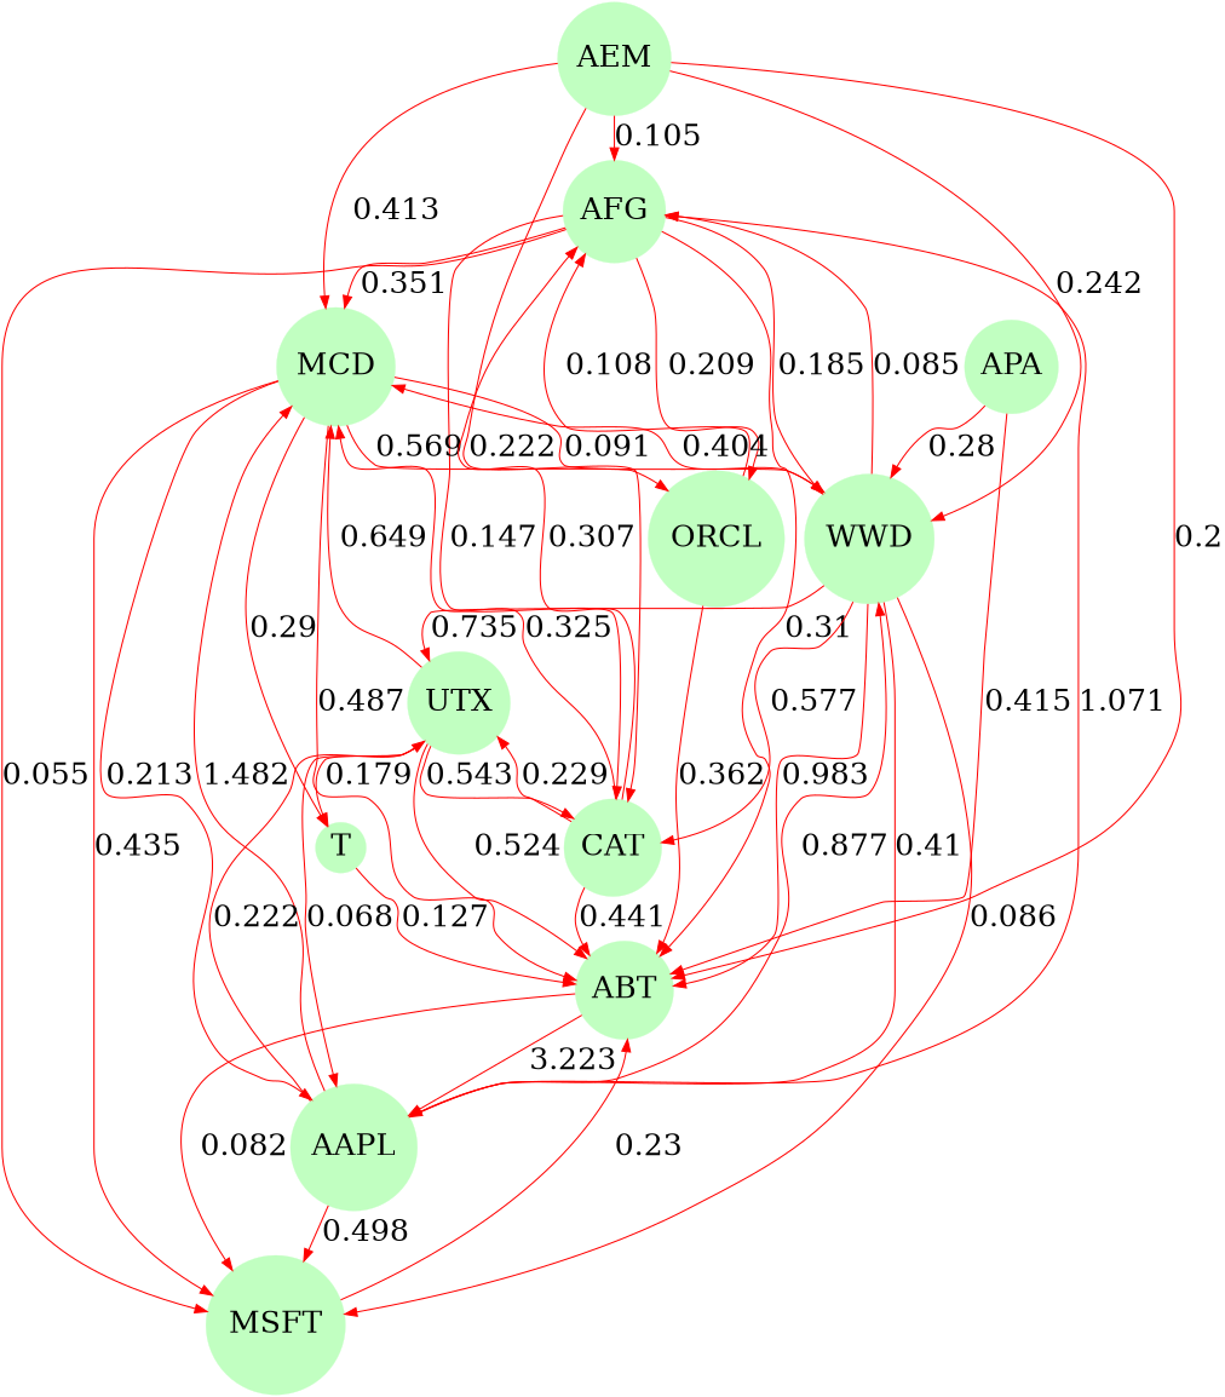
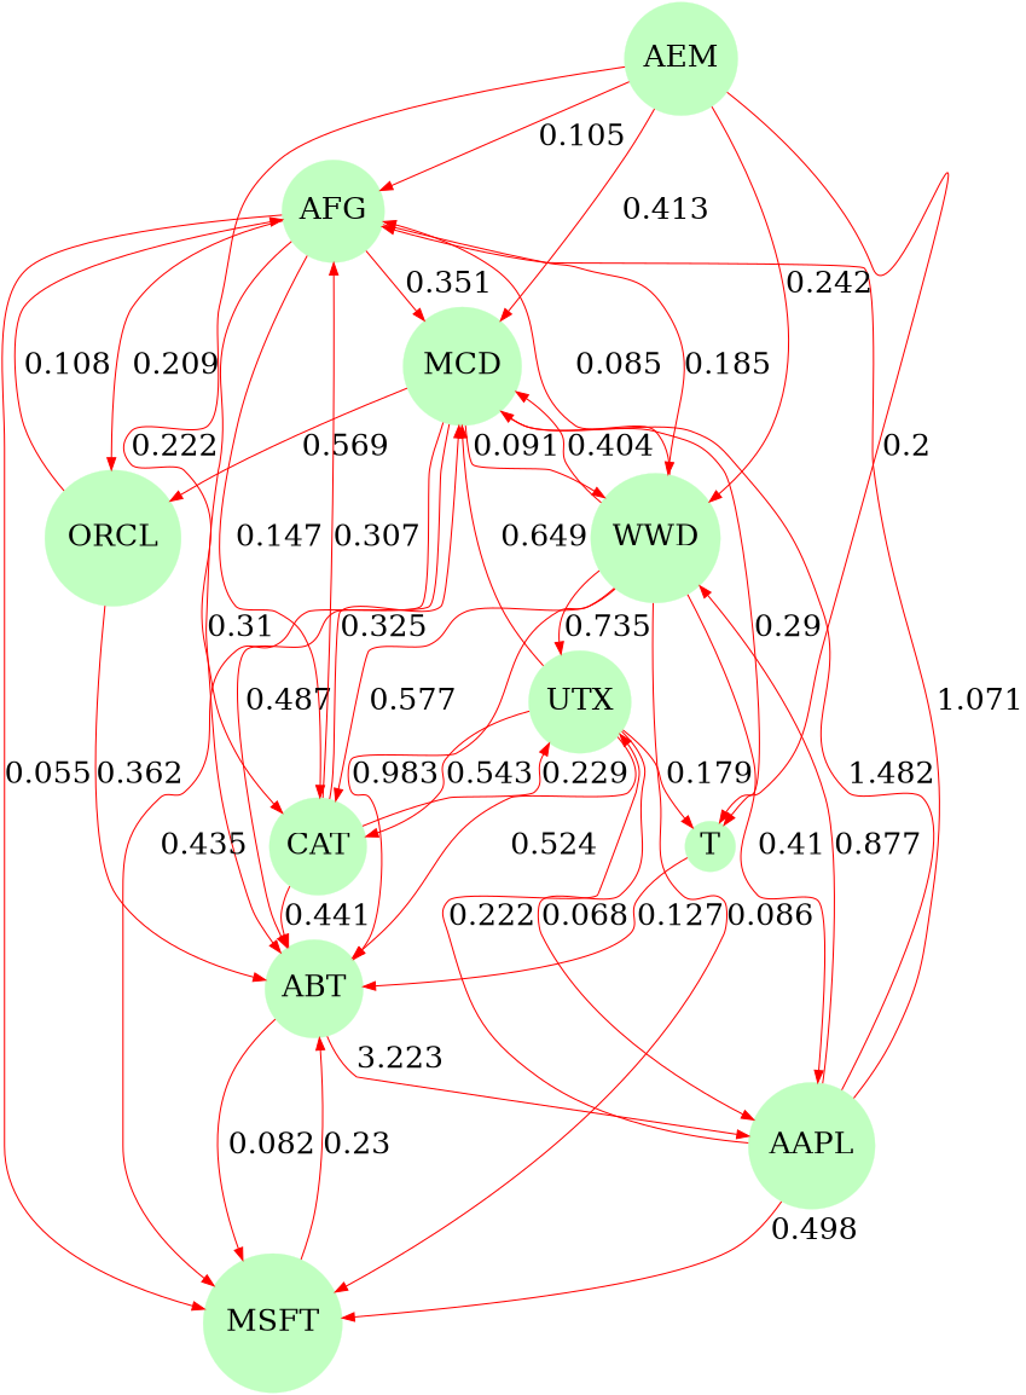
  digraph {
    node [color=darkseagreen1 fontsize=100 shape=circle style=filled]
    edge [arrowsize=4 color=red fontsize=100 penwidth=4]
    AFG
    MCD
    CAT
    WWD
    ORCL
    ABT
    MSFT
    AAPL
    T
    UTX
-   APA
    AEM
    AFG -> MCD [label=0.351]
    AFG -> CAT [label=0.147]
    AFG -> WWD [label=0.185]
    AFG -> ORCL [label=0.209]
    AFG -> ABT [label=0.31]
    AFG -> MSFT [label=0.055]
    MCD -> WWD [label=0.091]
    MCD -> ORCL [label=0.569]
    MCD -> ABT [label=0.487]
    MCD -> MSFT [label=0.435]
-   MCD -> AAPL [label=0.213]
    MCD -> T [label=0.29]
    CAT -> AFG [label=0.307]
    CAT -> MCD [label=0.325]
    CAT -> ABT [label=0.441]
    CAT -> UTX [label=0.229]
    WWD -> AFG [label=0.085]
    WWD -> MCD [label=0.404]
    WWD -> CAT [label=0.577]
    WWD -> ABT [label=0.983]
    WWD -> MSFT [label=0.086]
    WWD -> AAPL [label=0.41]
    WWD -> UTX [label=0.735]
    ORCL -> AFG [label=0.108]
    ORCL -> ABT [label=0.362]
    ABT -> MSFT [label=0.082]
    ABT -> AAPL [label=3.223]
    MSFT -> ABT [label=0.23]
    AAPL -> AFG [label=1.071]
    AAPL -> MCD [label=1.482]
    AAPL -> WWD [label=0.877]
    AAPL -> MSFT [label=0.498]
    AAPL -> UTX [label=0.222]
    T -> ABT [label=0.127]
    UTX -> MCD [label=0.649]
    UTX -> CAT [label=0.543]
    UTX -> ABT [label=0.524]
    UTX -> AAPL [label=0.068]
    UTX -> T [label=0.179]
-   APA -> WWD [label=0.28]
-   APA -> ABT [label=0.415]
    AEM -> AFG [label=0.105]
    AEM -> MCD [label=0.413]
    AEM -> CAT [label=0.222]
    AEM -> WWD [label=0.242]
-   AEM -> ABT [label=0.2]
+   AEM -> T [label=0.2]
  }
